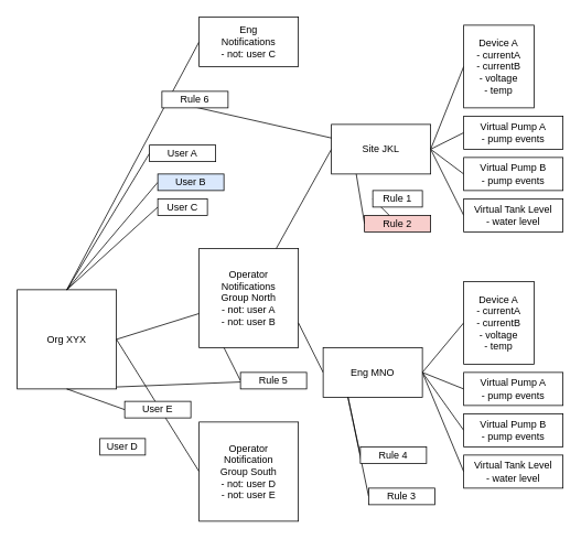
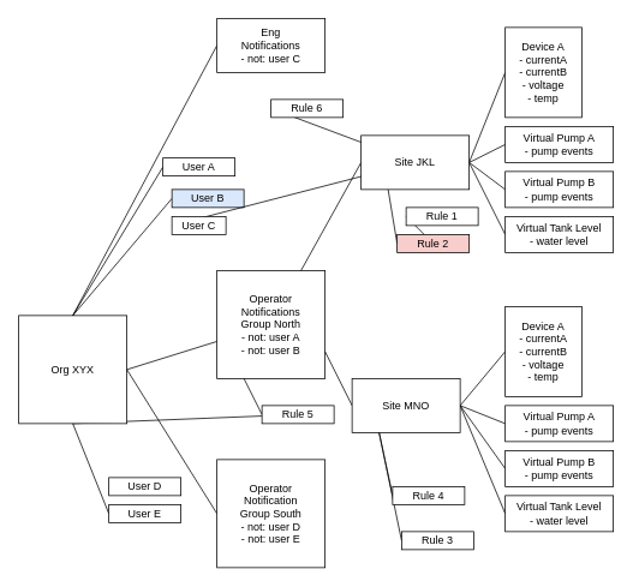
  <mxCell id="0" />
  <mxCell id="1" parent="0" />
  <mxCell id="2" style="edgeStyle=none;rounded=0;orthogonalLoop=1;jettySize=auto;html=1;exitX=0.5;exitY=1;exitDx=0;exitDy=0;endArrow=none;endFill=0;" edge="1" parent="1" source="3" target="48"><mxGeometry relative="1" as="geometry" /></mxCell>
  <mxCell id="3" value="Org XYX" style="whiteSpace=wrap;html=1;aspect=fixed;" vertex="1" parent="1"><mxGeometry x="20" y="350" width="120" height="120" as="geometry" /></mxCell>
  <mxCell id="4" style="rounded=0;orthogonalLoop=1;jettySize=auto;html=1;entryX=1;entryY=0.5;entryDx=0;entryDy=0;endArrow=none;endFill=0;" edge="1" parent="1" source="5" target="3"><mxGeometry relative="1" as="geometry" /></mxCell>
  <mxCell id="5" value="Operator&lt;br&gt;Notifications&lt;br&gt;Group North&lt;br&gt;- not: user A&lt;br&gt;- not: user B" style="whiteSpace=wrap;html=1;aspect=fixed;" vertex="1" parent="1"><mxGeometry x="240" y="300" width="120" height="120" as="geometry" /></mxCell>
  <mxCell id="6" style="edgeStyle=none;rounded=0;orthogonalLoop=1;jettySize=auto;html=1;entryX=1;entryY=0.5;entryDx=0;entryDy=0;endArrow=none;endFill=0;exitX=0;exitY=0.5;exitDx=0;exitDy=0;" edge="1" parent="1" source="7" target="3"><mxGeometry relative="1" as="geometry" /></mxCell>
  <mxCell id="7" value="Operator&lt;br&gt;Notification&lt;br&gt;Group South&lt;br&gt;- not: user D&lt;br&gt;- not: user E" style="whiteSpace=wrap;html=1;aspect=fixed;" vertex="1" parent="1"><mxGeometry x="240" y="510" width="120" height="120" as="geometry" /></mxCell>
  <mxCell id="8" style="edgeStyle=none;rounded=0;orthogonalLoop=1;jettySize=auto;html=1;exitX=0;exitY=0.5;exitDx=0;exitDy=0;entryX=1;entryY=0.5;entryDx=0;entryDy=0;endArrow=none;endFill=0;" edge="1" parent="1" source="9" target="15"><mxGeometry relative="1" as="geometry" /></mxCell>
  <mxCell id="9" value="&lt;span&gt;Virtual Pump A&lt;/span&gt;&lt;br&gt;&lt;span&gt;- pump events&lt;/span&gt;" style="rounded=0;whiteSpace=wrap;html=1;" vertex="1" parent="1"><mxGeometry x="560" y="140" width="120" height="40" as="geometry" /></mxCell>
  <mxCell id="10" style="edgeStyle=none;rounded=0;orthogonalLoop=1;jettySize=auto;html=1;exitX=0;exitY=0.5;exitDx=0;exitDy=0;endArrow=none;endFill=0;" edge="1" parent="1" source="11"><mxGeometry relative="1" as="geometry"><mxPoint x="520" y="180" as="targetPoint" /></mxGeometry></mxCell>
  <mxCell id="11" value="&lt;span&gt;Virtual Pump B&lt;/span&gt;&lt;br&gt;&lt;span&gt;- pump events&lt;/span&gt;" style="rounded=0;whiteSpace=wrap;html=1;" vertex="1" parent="1"><mxGeometry x="560" y="190" width="120" height="40" as="geometry" /></mxCell>
  <mxCell id="12" style="edgeStyle=none;rounded=0;orthogonalLoop=1;jettySize=auto;html=1;exitX=0;exitY=0.5;exitDx=0;exitDy=0;endArrow=none;endFill=0;" edge="1" parent="1" source="13"><mxGeometry relative="1" as="geometry"><mxPoint x="520" y="180" as="targetPoint" /></mxGeometry></mxCell>
  <mxCell id="13" value="Virtual Tank Level&lt;br&gt;&lt;span&gt;- water level&lt;/span&gt;" style="rounded=0;whiteSpace=wrap;html=1;" vertex="1" parent="1"><mxGeometry x="560" y="240" width="120" height="40" as="geometry" /></mxCell>
  <mxCell id="14" style="edgeStyle=none;rounded=0;orthogonalLoop=1;jettySize=auto;html=1;exitX=0;exitY=0.5;exitDx=0;exitDy=0;endArrow=none;endFill=0;" edge="1" parent="1" source="15" target="5"><mxGeometry relative="1" as="geometry" /></mxCell>
  <mxCell id="15" value="Site JKL" style="rounded=0;whiteSpace=wrap;html=1;" vertex="1" parent="1"><mxGeometry x="400" y="150" width="120" height="60" as="geometry" /></mxCell>
  <mxCell id="16" style="edgeStyle=none;rounded=0;orthogonalLoop=1;jettySize=auto;html=1;exitX=0;exitY=0.5;exitDx=0;exitDy=0;entryX=1;entryY=0.5;entryDx=0;entryDy=0;endArrow=none;endFill=0;" edge="1" source="17" target="23" parent="1"><mxGeometry relative="1" as="geometry" /></mxCell>
  <mxCell id="17" value="&lt;span&gt;Virtual Pump A&lt;/span&gt;&lt;br&gt;&lt;span&gt;- pump events&lt;/span&gt;" style="rounded=0;whiteSpace=wrap;html=1;" vertex="1" parent="1"><mxGeometry x="560" y="450" width="120" height="40" as="geometry" /></mxCell>
  <mxCell id="18" style="edgeStyle=none;rounded=0;orthogonalLoop=1;jettySize=auto;html=1;exitX=0;exitY=0.5;exitDx=0;exitDy=0;endArrow=none;endFill=0;" edge="1" source="19" parent="1"><mxGeometry relative="1" as="geometry"><mxPoint x="510" y="450" as="targetPoint" /></mxGeometry></mxCell>
  <mxCell id="19" value="&lt;span&gt;Virtual Pump B&lt;/span&gt;&lt;br&gt;&lt;span&gt;- pump events&lt;/span&gt;" style="rounded=0;whiteSpace=wrap;html=1;" vertex="1" parent="1"><mxGeometry x="560" y="500" width="120" height="40" as="geometry" /></mxCell>
  <mxCell id="20" style="edgeStyle=none;rounded=0;orthogonalLoop=1;jettySize=auto;html=1;exitX=0;exitY=0.5;exitDx=0;exitDy=0;endArrow=none;endFill=0;" edge="1" source="21" parent="1"><mxGeometry relative="1" as="geometry"><mxPoint x="510" y="450" as="targetPoint" /></mxGeometry></mxCell>
  <mxCell id="21" value="Virtual Tank Level&lt;br&gt;&lt;span&gt;- water level&lt;/span&gt;" style="rounded=0;whiteSpace=wrap;html=1;" vertex="1" parent="1"><mxGeometry x="560" y="550" width="120" height="40" as="geometry" /></mxCell>
  <mxCell id="22" style="edgeStyle=none;rounded=0;orthogonalLoop=1;jettySize=auto;html=1;exitX=0;exitY=0.5;exitDx=0;exitDy=0;endArrow=none;endFill=0;entryX=1;entryY=0.75;entryDx=0;entryDy=0;" edge="1" parent="1" source="23" target="5"><mxGeometry relative="1" as="geometry" /></mxCell>
- <mxCell id="23" value="Eng MNO" style="rounded=0;whiteSpace=wrap;html=1;" vertex="1" parent="1"><mxGeometry x="390" y="420" width="120" height="60" as="geometry" /></mxCell>
+ <mxCell id="23" value="Site MNO" style="rounded=0;whiteSpace=wrap;html=1;" vertex="1" parent="1"><mxGeometry x="390" y="420" width="120" height="60" as="geometry" /></mxCell>
  <mxCell id="24" style="edgeStyle=none;rounded=0;orthogonalLoop=1;jettySize=auto;html=1;exitX=0;exitY=0.5;exitDx=0;exitDy=0;endArrow=none;endFill=0;" edge="1" parent="1" source="25"><mxGeometry relative="1" as="geometry"><mxPoint x="80" y="350" as="targetPoint" /></mxGeometry></mxCell>
  <mxCell id="25" value="User A" style="rounded=0;whiteSpace=wrap;html=1;" vertex="1" parent="1"><mxGeometry x="180" y="175" width="80" height="20" as="geometry" /></mxCell>
  <mxCell id="26" style="edgeStyle=none;rounded=0;orthogonalLoop=1;jettySize=auto;html=1;exitX=1;exitY=1;exitDx=0;exitDy=0;endArrow=none;endFill=0;" edge="1" parent="1" source="25" target="25"><mxGeometry relative="1" as="geometry" /></mxCell>
  <mxCell id="27" style="edgeStyle=none;rounded=0;orthogonalLoop=1;jettySize=auto;html=1;exitX=1;exitY=1;exitDx=0;exitDy=0;endArrow=none;endFill=0;" edge="1" parent="1" source="25" target="25"><mxGeometry relative="1" as="geometry" /></mxCell>
  <mxCell id="28" style="edgeStyle=none;rounded=0;orthogonalLoop=1;jettySize=auto;html=1;exitX=0;exitY=0.5;exitDx=0;exitDy=0;endArrow=none;endFill=0;" edge="1" parent="1" source="29"><mxGeometry relative="1" as="geometry"><mxPoint x="80" y="350" as="targetPoint" /></mxGeometry></mxCell>
  <mxCell id="29" value="User B" style="rounded=0;whiteSpace=wrap;html=1;fillColor=#dae8fc;" vertex="1" parent="1"><mxGeometry x="190" y="210" width="80" height="20" as="geometry" /></mxCell>
- <mxCell id="30" style="edgeStyle=none;rounded=0;orthogonalLoop=1;jettySize=auto;html=1;exitX=0;exitY=0.5;exitDx=0;exitDy=0;entryX=0.5;entryY=0;entryDx=0;entryDy=0;endArrow=none;endFill=0;" edge="1" parent="1" source="31" target="3"><mxGeometry relative="1" as="geometry" /></mxCell>
+ <mxCell id="30" style="edgeStyle=none;rounded=0;orthogonalLoop=1;jettySize=auto;html=1;exitX=0;exitY=0.5;exitDx=0;exitDy=0;endArrow=none;endFill=0;" edge="1" parent="1" source="31" target="15"><mxGeometry relative="1" as="geometry" /></mxCell>
  <mxCell id="31" value="User C" style="rounded=0;whiteSpace=wrap;html=1;" vertex="1" parent="1"><mxGeometry x="190" y="240" width="60" height="20" as="geometry" /></mxCell>
- <mxCell id="32" value="User D" style="rounded=0;whiteSpace=wrap;html=1;" vertex="1" parent="1"><mxGeometry x="120" y="530" width="55" height="20" as="geometry" /></mxCell>
+ <mxCell id="32" value="User D" style="rounded=0;whiteSpace=wrap;html=1;" vertex="1" parent="1"><mxGeometry x="120" y="530" width="80" height="20" as="geometry" /></mxCell>
  <mxCell id="33" style="edgeStyle=none;rounded=0;orthogonalLoop=1;jettySize=auto;html=1;exitX=1;exitY=1;exitDx=0;exitDy=0;endArrow=none;endFill=0;" edge="1" source="32" target="32" parent="1"><mxGeometry relative="1" as="geometry" /></mxCell>
  <mxCell id="34" style="edgeStyle=none;rounded=0;orthogonalLoop=1;jettySize=auto;html=1;exitX=1;exitY=1;exitDx=0;exitDy=0;endArrow=none;endFill=0;" edge="1" source="32" target="32" parent="1"><mxGeometry relative="1" as="geometry" /></mxCell>
  <mxCell id="35" style="edgeStyle=none;rounded=0;orthogonalLoop=1;jettySize=auto;html=1;exitX=0;exitY=0.5;exitDx=0;exitDy=0;endArrow=none;endFill=0;" edge="1" parent="1" source="36"><mxGeometry relative="1" as="geometry"><mxPoint x="80" y="470" as="targetPoint" /></mxGeometry></mxCell>
- <mxCell id="36" value="User E" style="rounded=0;whiteSpace=wrap;html=1;" vertex="1" parent="1"><mxGeometry x="150" y="485" width="80" height="20" as="geometry" /></mxCell>
+ <mxCell id="36" value="User E" style="rounded=0;whiteSpace=wrap;html=1;" vertex="1" parent="1"><mxGeometry x="120" y="560" width="80" height="20" as="geometry" /></mxCell>
  <mxCell id="37" style="edgeStyle=none;rounded=0;orthogonalLoop=1;jettySize=auto;html=1;exitX=0;exitY=0.5;exitDx=0;exitDy=0;entryX=0.25;entryY=1;entryDx=0;entryDy=0;endArrow=none;endFill=0;" edge="1" parent="1" source="38" target="23"><mxGeometry relative="1" as="geometry" /></mxCell>
  <mxCell id="38" value="Rule 3" style="rounded=0;whiteSpace=wrap;html=1;" vertex="1" parent="1"><mxGeometry x="445" y="590" width="80" height="20" as="geometry" /></mxCell>
  <mxCell id="39" style="edgeStyle=none;rounded=0;orthogonalLoop=1;jettySize=auto;html=1;exitX=0;exitY=0.5;exitDx=0;exitDy=0;endArrow=none;endFill=0;" edge="1" parent="1" source="40"><mxGeometry relative="1" as="geometry"><mxPoint x="420" y="480" as="targetPoint" /></mxGeometry></mxCell>
  <mxCell id="40" value="Rule 4" style="rounded=0;whiteSpace=wrap;html=1;" vertex="1" parent="1"><mxGeometry x="435" y="540" width="80" height="20" as="geometry" /></mxCell>
  <mxCell id="41" style="edgeStyle=none;rounded=0;orthogonalLoop=1;jettySize=auto;html=1;exitX=0;exitY=0.5;exitDx=0;exitDy=0;endArrow=none;endFill=0;" edge="1" parent="1" source="42" target="44"><mxGeometry relative="1" as="geometry" /></mxCell>
- <mxCell id="42" value="Rule 1" style="rounded=0;whiteSpace=wrap;html=1;" vertex="1" parent="1"><mxGeometry x="450" y="230" width="60" height="20" as="geometry" /></mxCell>
+ <mxCell id="42" value="Rule 1" style="rounded=0;whiteSpace=wrap;html=1;" vertex="1" parent="1"><mxGeometry x="450" y="230" width="80" height="20" as="geometry" /></mxCell>
  <mxCell id="43" style="edgeStyle=none;rounded=0;orthogonalLoop=1;jettySize=auto;html=1;exitX=0;exitY=0.5;exitDx=0;exitDy=0;endArrow=none;endFill=0;" edge="1" parent="1" source="44"><mxGeometry relative="1" as="geometry"><mxPoint x="430" y="210" as="targetPoint" /></mxGeometry></mxCell>
  <mxCell id="44" value="Rule 2" style="rounded=0;whiteSpace=wrap;html=1;fillColor=#f8cecc;" vertex="1" parent="1"><mxGeometry x="440" y="260" width="80" height="20" as="geometry" /></mxCell>
  <mxCell id="45" style="edgeStyle=none;rounded=0;orthogonalLoop=1;jettySize=auto;html=1;exitX=0;exitY=0.5;exitDx=0;exitDy=0;entryX=1;entryY=0.5;entryDx=0;entryDy=0;endArrow=none;endFill=0;" edge="1" parent="1" source="46" target="15"><mxGeometry relative="1" as="geometry" /></mxCell>
  <mxCell id="46" value="&lt;span&gt;Device A&lt;/span&gt;&lt;br&gt;&lt;span&gt;- currentA&lt;/span&gt;&lt;br&gt;&lt;span&gt;- currentB&lt;/span&gt;&lt;br&gt;&lt;span&gt;- voltage&lt;/span&gt;&lt;br&gt;&lt;span&gt;- temp&lt;/span&gt;" style="rounded=0;whiteSpace=wrap;html=1;" vertex="1" parent="1"><mxGeometry x="560" y="30" width="85" height="100" as="geometry" /></mxCell>
  <mxCell id="47" style="edgeStyle=none;rounded=0;orthogonalLoop=1;jettySize=auto;html=1;exitX=0;exitY=0.5;exitDx=0;exitDy=0;entryX=0.25;entryY=1;entryDx=0;entryDy=0;endArrow=none;endFill=0;" edge="1" parent="1" source="48" target="5"><mxGeometry relative="1" as="geometry" /></mxCell>
  <mxCell id="48" value="Rule 5" style="rounded=0;whiteSpace=wrap;html=1;" vertex="1" parent="1"><mxGeometry x="290" y="450" width="80" height="20" as="geometry" /></mxCell>
  <mxCell id="49" style="edgeStyle=none;rounded=0;orthogonalLoop=1;jettySize=auto;html=1;exitX=1;exitY=0.5;exitDx=0;exitDy=0;endArrow=none;endFill=0;" edge="1" parent="1" source="5" target="5"><mxGeometry relative="1" as="geometry" /></mxCell>
  <mxCell id="50" style="edgeStyle=none;rounded=0;orthogonalLoop=1;jettySize=auto;html=1;exitX=0;exitY=0.5;exitDx=0;exitDy=0;entryX=1;entryY=0.5;entryDx=0;entryDy=0;endArrow=none;endFill=0;" edge="1" parent="1" source="51" target="23"><mxGeometry relative="1" as="geometry" /></mxCell>
  <mxCell id="51" value="&lt;span&gt;Device A&lt;/span&gt;&lt;br&gt;&lt;span&gt;- currentA&lt;/span&gt;&lt;br&gt;&lt;span&gt;- currentB&lt;/span&gt;&lt;br&gt;&lt;span&gt;- voltage&lt;/span&gt;&lt;br&gt;&lt;span&gt;- temp&lt;/span&gt;" style="rounded=0;whiteSpace=wrap;html=1;" vertex="1" parent="1"><mxGeometry x="560" y="340" width="85" height="100" as="geometry" /></mxCell>
  <mxCell id="52" style="edgeStyle=none;rounded=0;orthogonalLoop=1;jettySize=auto;html=1;exitX=0;exitY=0.5;exitDx=0;exitDy=0;endArrow=none;endFill=0;" edge="1" parent="1" source="53"><mxGeometry relative="1" as="geometry"><mxPoint x="80" y="350" as="targetPoint" /></mxGeometry></mxCell>
  <mxCell id="53" value="Eng&lt;br&gt;Notifications&lt;br&gt;- not: user C" style="rounded=0;whiteSpace=wrap;html=1;" vertex="1" parent="1"><mxGeometry x="240" y="20" width="120" height="60" as="geometry" /></mxCell>
  <mxCell id="54" style="edgeStyle=none;rounded=0;orthogonalLoop=1;jettySize=auto;html=1;exitX=0;exitY=0.5;exitDx=0;exitDy=0;endArrow=none;endFill=0;" edge="1" parent="1" source="55" target="15"><mxGeometry relative="1" as="geometry" /></mxCell>
- <mxCell id="55" value="Rule 6" style="rounded=0;whiteSpace=wrap;html=1;" vertex="1" parent="1"><mxGeometry x="195" y="110" width="80" height="20" as="geometry" /></mxCell>
+ <mxCell id="55" value="Rule 6" style="rounded=0;whiteSpace=wrap;html=1;" vertex="1" parent="1"><mxGeometry x="300" y="110" width="80" height="20" as="geometry" /></mxCell>
